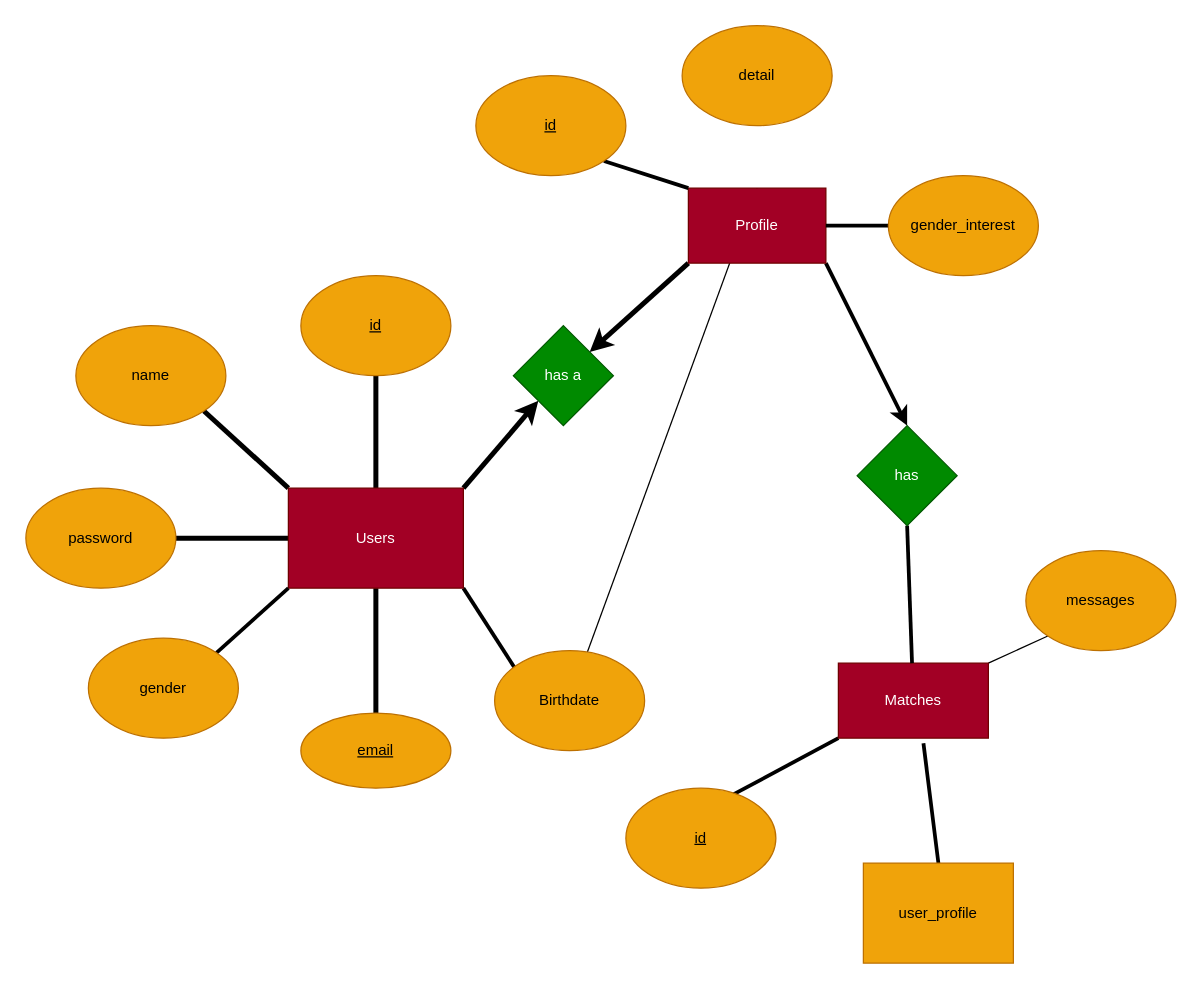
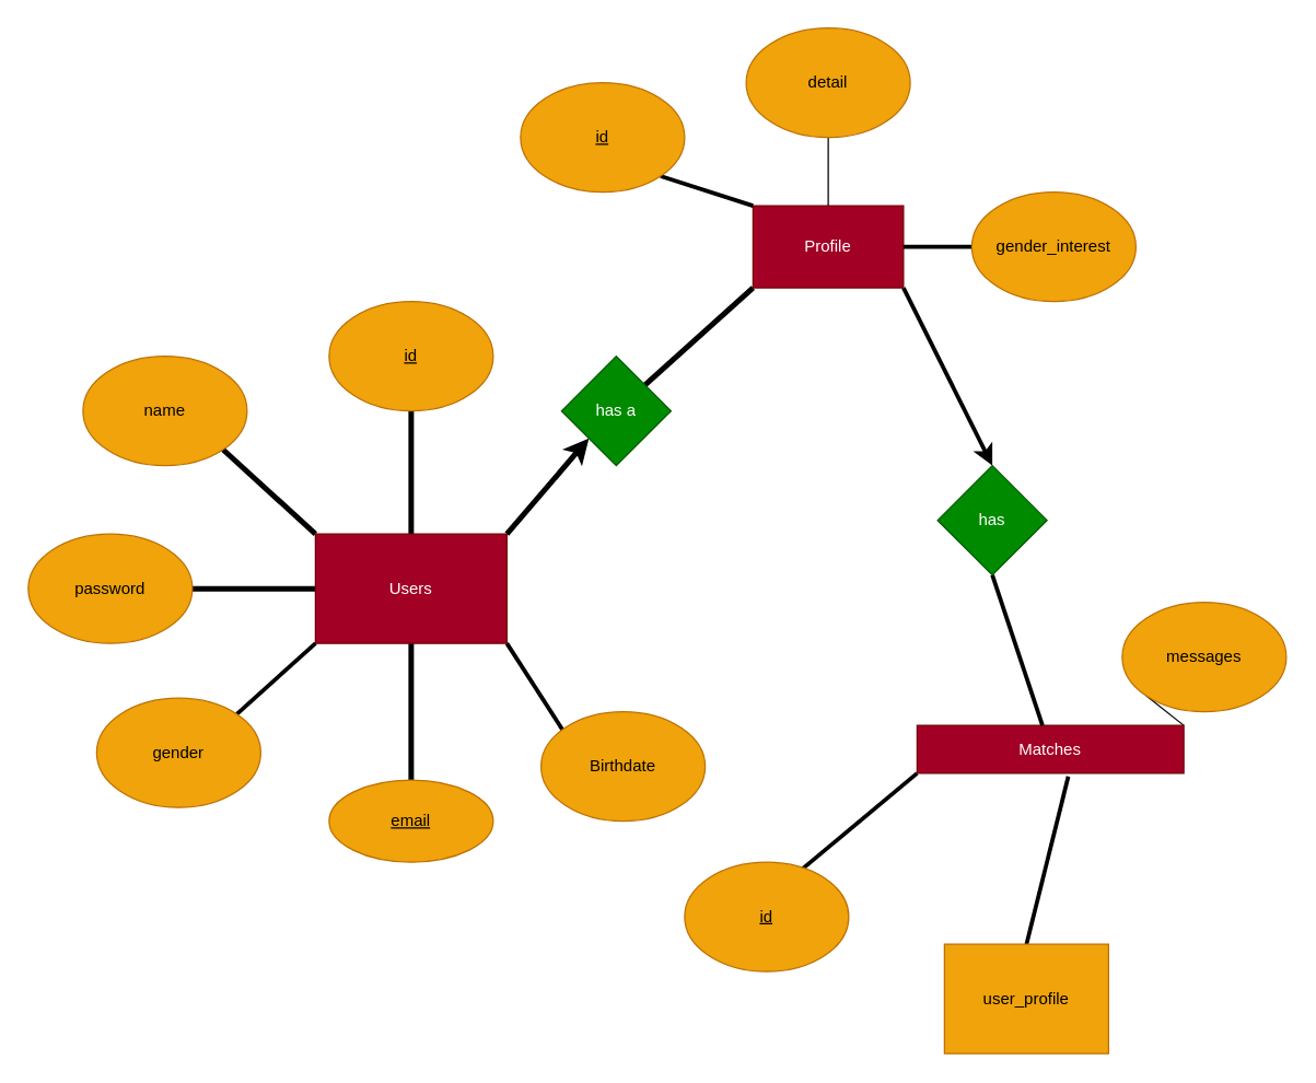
  <mxCell id="0" />
  <mxCell id="1" parent="0" />
  <mxCell id="2" style="edgeStyle=none;html=1;exitX=0.5;exitY=0;exitDx=0;exitDy=0;entryX=0.5;entryY=1;entryDx=0;entryDy=0;endArrow=none;endFill=0;strokeWidth=4;" parent="1" source="8" target="9" edge="1"><mxGeometry relative="1" as="geometry" /></mxCell>
  <mxCell id="3" value="" style="edgeStyle=none;html=1;endArrow=none;endFill=0;strokeWidth=4;" parent="1" source="8" target="11" edge="1"><mxGeometry relative="1" as="geometry" /></mxCell>
  <mxCell id="4" style="edgeStyle=none;html=1;exitX=0;exitY=0;exitDx=0;exitDy=0;entryX=1;entryY=1;entryDx=0;entryDy=0;endArrow=none;endFill=0;strokeWidth=4;" parent="1" source="8" target="14" edge="1"><mxGeometry relative="1" as="geometry" /></mxCell>
  <mxCell id="5" style="edgeStyle=none;html=1;exitX=0;exitY=0.5;exitDx=0;exitDy=0;entryX=1;entryY=0.5;entryDx=0;entryDy=0;endArrow=none;endFill=0;strokeWidth=4;" parent="1" source="8" target="10" edge="1"><mxGeometry relative="1" as="geometry" /></mxCell>
  <mxCell id="6" style="edgeStyle=none;html=1;exitX=1;exitY=0;exitDx=0;exitDy=0;entryX=0;entryY=1;entryDx=0;entryDy=0;endArrow=classic;endFill=1;strokeWidth=4;" parent="1" source="8" target="19" edge="1"><mxGeometry relative="1" as="geometry" /></mxCell>
  <mxCell id="7" style="edgeStyle=none;html=1;exitX=1;exitY=1;exitDx=0;exitDy=0;entryX=0.167;entryY=0.25;entryDx=0;entryDy=0;entryPerimeter=0;endArrow=none;endFill=0;strokeWidth=3;" parent="1" source="8" target="23" edge="1"><mxGeometry relative="1" as="geometry" /></mxCell>
  <mxCell id="8" value="Users" style="rounded=0;whiteSpace=wrap;html=1;fillColor=#a20025;fontColor=#ffffff;strokeColor=#6F0000;" parent="1" vertex="1"><mxGeometry x="230" y="390" width="140" height="80" as="geometry" /></mxCell>
  <mxCell id="9" value="&lt;u&gt;id&lt;/u&gt;" style="ellipse;whiteSpace=wrap;html=1;fillColor=#f0a30a;fontColor=#000000;strokeColor=#BD7000;" parent="1" vertex="1"><mxGeometry x="240" y="220" width="120" height="80" as="geometry" /></mxCell>
  <mxCell id="10" value="password" style="ellipse;whiteSpace=wrap;html=1;fillColor=#f0a30a;fontColor=#000000;strokeColor=#BD7000;" parent="1" vertex="1"><mxGeometry x="20" y="390" width="120" height="80" as="geometry" /></mxCell>
  <mxCell id="11" value="&lt;u&gt;email&lt;/u&gt;" style="ellipse;whiteSpace=wrap;html=1;rounded=0;fillColor=#f0a30a;fontColor=#000000;strokeColor=#BD7000;" parent="1" vertex="1"><mxGeometry x="240" y="570" width="120" height="60" as="geometry" /></mxCell>
  <mxCell id="12" style="edgeStyle=none;html=1;exitX=1;exitY=0;exitDx=0;exitDy=0;entryX=0;entryY=1;entryDx=0;entryDy=0;endArrow=none;endFill=0;strokeWidth=3;" parent="1" source="13" target="8" edge="1"><mxGeometry relative="1" as="geometry" /></mxCell>
  <mxCell id="13" value="gender" style="ellipse;whiteSpace=wrap;html=1;rounded=0;fillColor=#f0a30a;fontColor=#000000;strokeColor=#BD7000;" parent="1" vertex="1"><mxGeometry x="70" y="510" width="120" height="80" as="geometry" /></mxCell>
  <mxCell id="14" value="name" style="ellipse;whiteSpace=wrap;html=1;fillColor=#f0a30a;fontColor=#000000;strokeColor=#BD7000;" parent="1" vertex="1"><mxGeometry x="60" y="260" width="120" height="80" as="geometry" /></mxCell>
- <mxCell id="15" style="edgeStyle=none;html=1;exitX=0;exitY=1;exitDx=0;exitDy=0;endArrow=classic;endFill=1;strokeWidth=4;" parent="1" source="18" target="19" edge="1"><mxGeometry relative="1" as="geometry" /></mxCell>
- <mxCell id="16" style="edgeStyle=none;html=1;exitX=0.5;exitY=0;exitDx=0;exitDy=0;endArrow=none;endFill=0;strokeWidth=1;" parent="1" source="18" target="23" edge="1"><mxGeometry relative="1" as="geometry" /></mxCell>
+ <mxCell id="15" style="edgeStyle=none;html=1;exitX=0;exitY=1;exitDx=0;exitDy=0;endArrow=none;endFill=1;strokeWidth=4;" parent="1" source="18" target="19" edge="1"><mxGeometry relative="1" as="geometry" /></mxCell>
+ <mxCell id="16" style="edgeStyle=none;html=1;exitX=0.5;exitY=0;exitDx=0;exitDy=0;entryX=0.5;entryY=1;entryDx=0;entryDy=0;endArrow=none;endFill=0;strokeWidth=1;" parent="1" source="18" target="20" edge="1"><mxGeometry relative="1" as="geometry" /></mxCell>
  <mxCell id="17" style="edgeStyle=none;html=1;exitX=1;exitY=1;exitDx=0;exitDy=0;entryX=0.5;entryY=0;entryDx=0;entryDy=0;endArrow=classic;endFill=1;strokeWidth=3;" parent="1" source="18" target="28" edge="1"><mxGeometry relative="1" as="geometry" /></mxCell>
  <mxCell id="18" value="Profile" style="rounded=0;whiteSpace=wrap;html=1;fillColor=#a20025;fontColor=#ffffff;strokeColor=#6F0000;" parent="1" vertex="1"><mxGeometry x="550" y="150" width="110" height="60" as="geometry" /></mxCell>
  <mxCell id="19" value="has a" style="rhombus;whiteSpace=wrap;html=1;fillColor=#008a00;fontColor=#ffffff;strokeColor=#005700;" parent="1" vertex="1"><mxGeometry x="410" y="260" width="80" height="80" as="geometry" /></mxCell>
  <mxCell id="20" value="detail" style="ellipse;whiteSpace=wrap;html=1;strokeWidth=1;fillColor=#f0a30a;fontColor=#000000;strokeColor=#BD7000;" parent="1" vertex="1"><mxGeometry x="545" width="120" height="80" as="geometry" y="20" /></mxCell>
  <mxCell id="21" style="edgeStyle=none;html=1;exitX=0;exitY=0.5;exitDx=0;exitDy=0;entryX=1;entryY=0.5;entryDx=0;entryDy=0;endArrow=none;endFill=0;strokeWidth=3;" parent="1" source="22" target="18" edge="1"><mxGeometry relative="1" as="geometry" /></mxCell>
  <mxCell id="22" value="gender_interest" style="ellipse;whiteSpace=wrap;html=1;strokeWidth=1;fillColor=#f0a30a;fontColor=#000000;strokeColor=#BD7000;" parent="1" vertex="1"><mxGeometry x="710" y="140" width="120" height="80" as="geometry" /></mxCell>
  <mxCell id="23" value="Birthdate" style="ellipse;whiteSpace=wrap;html=1;strokeWidth=1;fillColor=#f0a30a;fontColor=#000000;strokeColor=#BD7000;" parent="1" vertex="1"><mxGeometry x="395" y="520" width="120" height="80" as="geometry" /></mxCell>
  <mxCell id="24" style="edgeStyle=none;html=1;exitX=0;exitY=1;exitDx=0;exitDy=0;entryX=0.717;entryY=0.063;entryDx=0;entryDy=0;entryPerimeter=0;endArrow=none;endFill=0;strokeWidth=3;" parent="1" source="26" target="29" edge="1"><mxGeometry relative="1" as="geometry" /></mxCell>
  <mxCell id="25" style="edgeStyle=none;html=1;exitX=1;exitY=0;exitDx=0;exitDy=0;entryX=0;entryY=1;entryDx=0;entryDy=0;endArrow=none;endFill=0;strokeWidth=1;" parent="1" source="26" target="34" edge="1"><mxGeometry relative="1" as="geometry" /></mxCell>
- <mxCell id="26" value="Matches" style="rounded=0;whiteSpace=wrap;html=1;strokeWidth=1;fillColor=#a20025;fontColor=#ffffff;strokeColor=#6F0000;" parent="1" vertex="1"><mxGeometry x="670" y="530" width="120" height="60" as="geometry" /></mxCell>
+ <mxCell id="26" value="Matches" style="rounded=0;whiteSpace=wrap;html=1;strokeWidth=1;fillColor=#a20025;fontColor=#ffffff;strokeColor=#6F0000;" parent="1" vertex="1"><mxGeometry x="670" y="530" width="195" height="35" as="geometry" /></mxCell>
  <mxCell id="27" style="edgeStyle=none;html=1;exitX=0.5;exitY=1;exitDx=0;exitDy=0;endArrow=none;endFill=0;strokeWidth=3;" parent="1" source="28" target="26" edge="1"><mxGeometry relative="1" as="geometry" /></mxCell>
  <mxCell id="28" value="has" style="rhombus;whiteSpace=wrap;html=1;strokeWidth=1;fillColor=#008a00;fontColor=#ffffff;strokeColor=#005700;" parent="1" vertex="1"><mxGeometry x="685" y="340" width="80" height="80" as="geometry" /></mxCell>
  <mxCell id="29" value="&lt;u&gt;id&lt;/u&gt;" style="ellipse;whiteSpace=wrap;html=1;strokeWidth=1;fillColor=#f0a30a;fontColor=#000000;strokeColor=#BD7000;" parent="1" vertex="1"><mxGeometry x="500" y="630" width="120" height="80" as="geometry" /></mxCell>
  <mxCell id="30" style="edgeStyle=none;html=1;exitX=0.5;exitY=0;exitDx=0;exitDy=0;entryX=0.567;entryY=1.067;entryDx=0;entryDy=0;entryPerimeter=0;endArrow=none;endFill=0;strokeWidth=3;" parent="1" source="31" target="26" edge="1"><mxGeometry relative="1" as="geometry" /></mxCell>
  <mxCell id="31" value="user_profile" style="whiteSpace=wrap;html=1;strokeWidth=1;fillColor=#f0a30a;fontColor=#000000;strokeColor=#BD7000;rounded=0;" parent="1" vertex="1"><mxGeometry x="690" y="690" width="120" height="80" as="geometry" /></mxCell>
  <mxCell id="32" style="edgeStyle=none;html=1;exitX=1;exitY=1;exitDx=0;exitDy=0;entryX=0;entryY=0;entryDx=0;entryDy=0;endArrow=none;endFill=0;strokeWidth=3;" parent="1" source="33" target="18" edge="1"><mxGeometry relative="1" as="geometry" /></mxCell>
  <mxCell id="33" value="&lt;u&gt;id&lt;/u&gt;" style="ellipse;whiteSpace=wrap;html=1;strokeWidth=1;fillColor=#f0a30a;fontColor=#000000;strokeColor=#BD7000;" parent="1" vertex="1"><mxGeometry x="380" y="60" width="120" height="80" as="geometry" /></mxCell>
  <mxCell id="34" value="messages" style="ellipse;whiteSpace=wrap;html=1;strokeWidth=1;fillColor=#f0a30a;fontColor=#000000;strokeColor=#BD7000;" parent="1" vertex="1"><mxGeometry x="820" y="440" width="120" height="80" as="geometry" /></mxCell>
